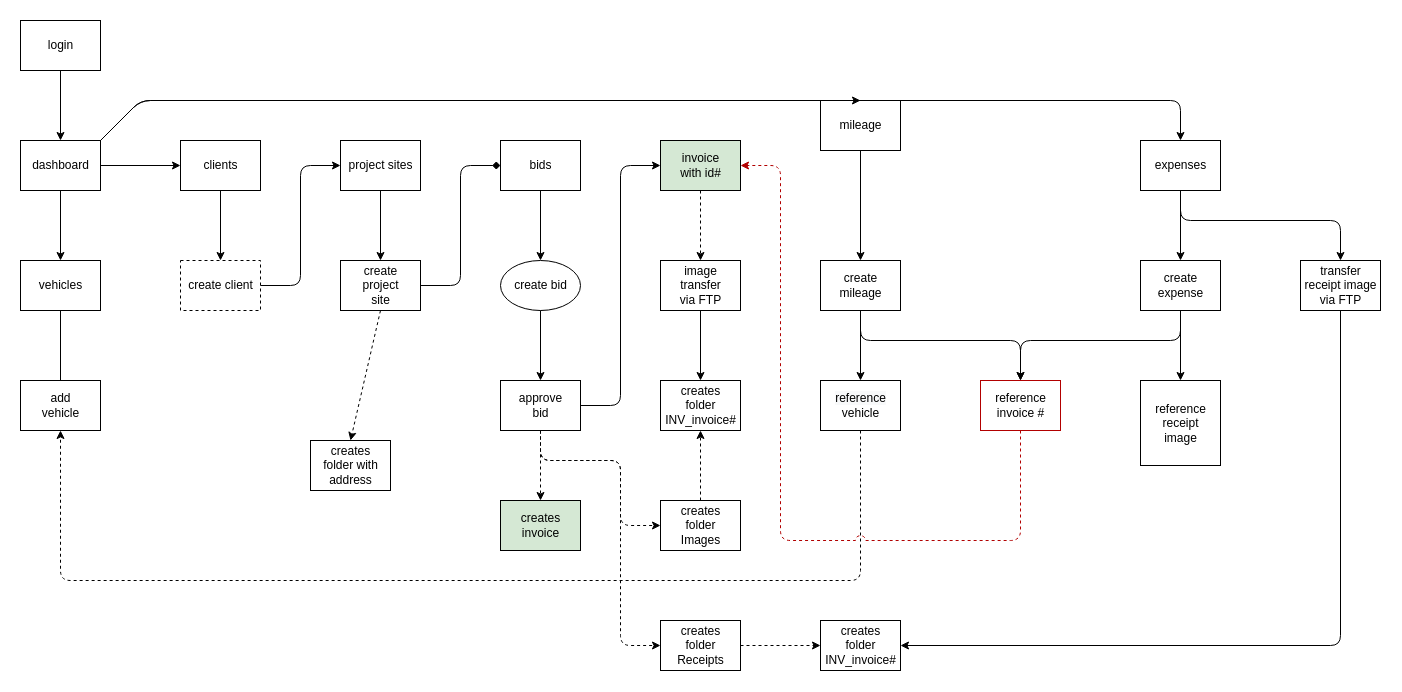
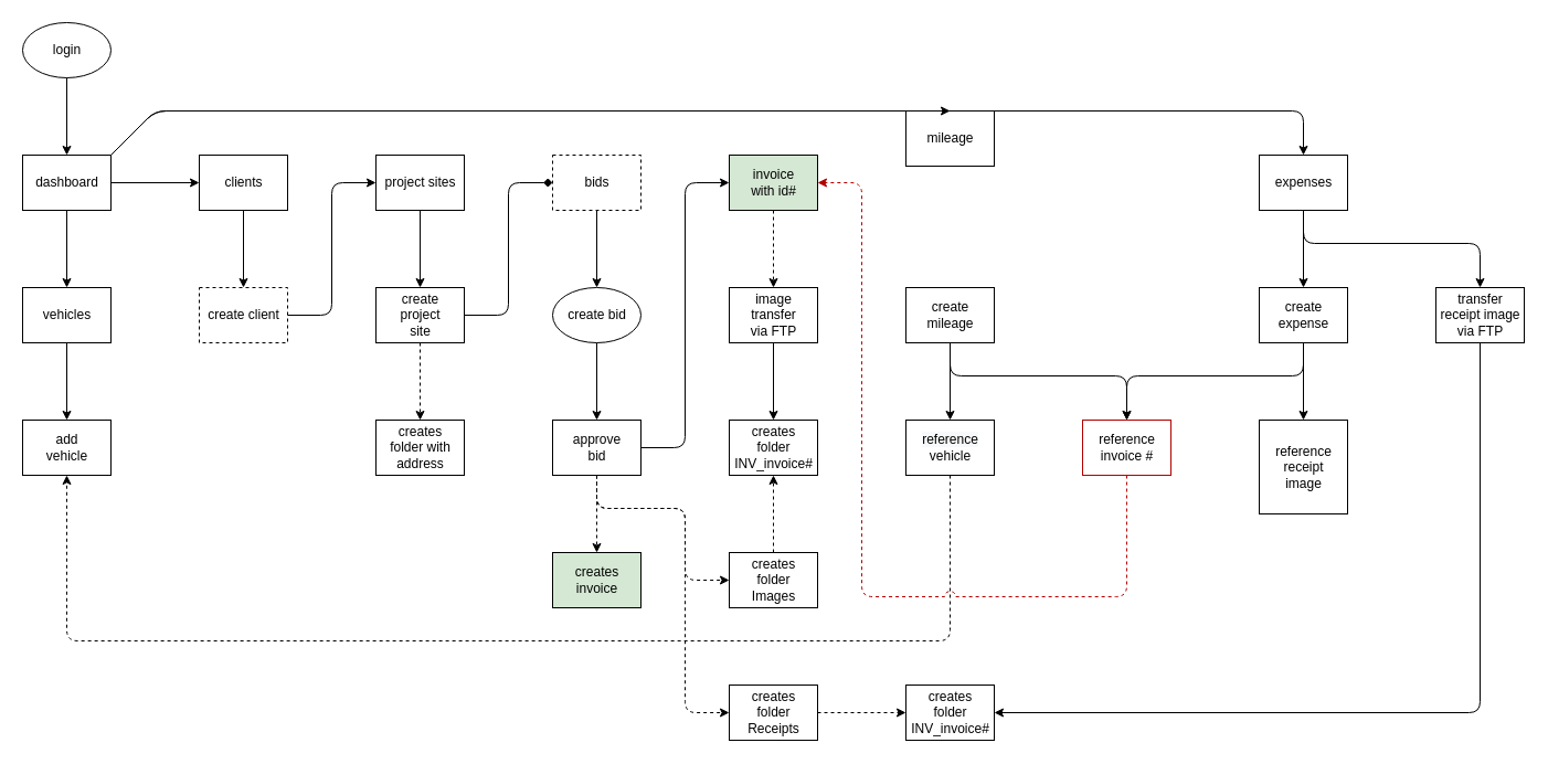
  <mxCell id="0" />
  <mxCell id="1" parent="0" />
- <mxCell id="2" value="login" style="html=1;" vertex="1" parent="1"><mxGeometry x="20" y="20" width="80" height="50" as="geometry" /></mxCell>
+ <mxCell id="2" value="login" style="ellipse;html=1;" vertex="1" parent="1"><mxGeometry x="20" y="20" width="80" height="50" as="geometry" /></mxCell>
  <mxCell id="3" value="dashboard" style="html=1;" vertex="1" parent="1"><mxGeometry x="20" y="140" width="80" height="50" as="geometry" /></mxCell>
  <mxCell id="4" value="clients" style="html=1;" vertex="1" parent="1"><mxGeometry x="180" y="140" width="80" height="50" as="geometry" /></mxCell>
  <mxCell id="5" value="create client" style="html=1;dashed=1;" vertex="1" parent="1"><mxGeometry x="180" y="260" width="80" height="50" as="geometry" /></mxCell>
  <mxCell id="6" value="project sites" style="html=1;" vertex="1" parent="1"><mxGeometry x="340" y="140" width="80" height="50" as="geometry" /></mxCell>
  <mxCell id="7" value="create&lt;br&gt;project&lt;br&gt;site" style="html=1;" vertex="1" parent="1"><mxGeometry x="340" y="260" width="80" height="50" as="geometry" /></mxCell>
- <mxCell id="8" value="bids" style="html=1;" vertex="1" parent="1"><mxGeometry x="500" y="140" width="80" height="50" as="geometry" /></mxCell>
+ <mxCell id="8" value="bids" style="html=1;dashed=1;" vertex="1" parent="1"><mxGeometry x="500" y="140" width="80" height="50" as="geometry" /></mxCell>
  <mxCell id="9" value="create bid" style="ellipse;html=1;" vertex="1" parent="1"><mxGeometry x="500" y="260" width="80" height="50" as="geometry" /></mxCell>
  <mxCell id="10" value="" style="endArrow=classic;html=1;exitX=0.5;exitY=1;exitDx=0;exitDy=0;entryX=0.5;entryY=0;entryDx=0;entryDy=0;" edge="1" parent="1" source="2" target="3"><mxGeometry width="50" height="50" relative="1" as="geometry"><mxPoint x="-20" y="280" as="sourcePoint" /><mxPoint x="30" y="230" as="targetPoint" /></mxGeometry></mxCell>
  <mxCell id="11" value="" style="endArrow=classic;html=1;exitX=1;exitY=0.5;exitDx=0;exitDy=0;entryX=0;entryY=0.5;entryDx=0;entryDy=0;" edge="1" parent="1" source="3" target="4"><mxGeometry width="50" height="50" relative="1" as="geometry"><mxPoint x="130" y="250" as="sourcePoint" /><mxPoint x="180" y="200" as="targetPoint" /></mxGeometry></mxCell>
  <mxCell id="12" value="" style="endArrow=classic;html=1;exitX=0.5;exitY=1;exitDx=0;exitDy=0;entryX=0.5;entryY=0;entryDx=0;entryDy=0;" edge="1" parent="1" source="4" target="5"><mxGeometry width="50" height="50" relative="1" as="geometry"><mxPoint x="330" y="400" as="sourcePoint" /><mxPoint x="330" y="210" as="targetPoint" /></mxGeometry></mxCell>
  <mxCell id="13" value="" style="endArrow=classic;html=1;exitX=0.5;exitY=1;exitDx=0;exitDy=0;entryX=0.5;entryY=0;entryDx=0;entryDy=0;" edge="1" parent="1" source="6" target="7"><mxGeometry width="50" height="50" relative="1" as="geometry"><mxPoint x="410" y="440" as="sourcePoint" /><mxPoint x="460" y="390" as="targetPoint" /></mxGeometry></mxCell>
  <mxCell id="14" value="" style="endArrow=classic;html=1;exitX=0.5;exitY=1;exitDx=0;exitDy=0;" edge="1" parent="1" source="8" target="9"><mxGeometry width="50" height="50" relative="1" as="geometry"><mxPoint x="530" y="420" as="sourcePoint" /><mxPoint x="580" y="370" as="targetPoint" /></mxGeometry></mxCell>
  <mxCell id="15" value="" style="endArrow=classic;html=1;exitX=1;exitY=0.5;exitDx=0;exitDy=0;entryX=0;entryY=0.5;entryDx=0;entryDy=0;" edge="1" parent="1" source="5" target="6"><mxGeometry width="50" height="50" relative="1" as="geometry"><mxPoint x="280" y="260" as="sourcePoint" /><mxPoint x="330" y="210" as="targetPoint" /><Array as="points"><mxPoint x="300" y="285" /><mxPoint x="300" y="165" /></Array></mxGeometry></mxCell>
  <mxCell id="16" value="" style="endArrow=diamond;html=1;exitX=1;exitY=0.5;exitDx=0;exitDy=0;entryX=0;entryY=0.5;entryDx=0;entryDy=0;" edge="1" parent="1" source="7" target="8"><mxGeometry width="50" height="50" relative="1" as="geometry"><mxPoint x="430" y="240" as="sourcePoint" /><mxPoint x="480" y="190" as="targetPoint" /><Array as="points"><mxPoint x="460" y="285" /><mxPoint x="460" y="165" /></Array></mxGeometry></mxCell>
  <mxCell id="17" value="approve&lt;br&gt;bid" style="html=1;" vertex="1" parent="1"><mxGeometry x="500" y="380" width="80" height="50" as="geometry" /></mxCell>
  <mxCell id="18" value="" style="endArrow=classic;html=1;exitX=0.5;exitY=1;exitDx=0;exitDy=0;entryX=0.5;entryY=0;entryDx=0;entryDy=0;" edge="1" parent="1" source="9" target="17"><mxGeometry width="50" height="50" relative="1" as="geometry"><mxPoint x="550" y="530" as="sourcePoint" /><mxPoint x="600" y="480" as="targetPoint" /></mxGeometry></mxCell>
  <mxCell id="19" value="creates&lt;br&gt;folder&lt;br&gt;Receipts" style="html=1;" vertex="1" parent="1"><mxGeometry x="660" y="620" width="80" height="50" as="geometry" /></mxCell>
  <mxCell id="20" value="mileage" style="html=1;" vertex="1" parent="1"><mxGeometry x="820" y="100" width="80" height="50" as="geometry" /></mxCell>
  <mxCell id="21" value="creates&lt;br&gt;invoice" style="html=1;fillColor=#d5e8d4;" vertex="1" parent="1"><mxGeometry x="500" y="500" width="80" height="50" as="geometry" /></mxCell>
  <mxCell id="22" value="invoice&lt;br&gt;with id#" style="html=1;fillColor=#D5E8D4;" vertex="1" parent="1"><mxGeometry x="660" y="140" width="80" height="50" as="geometry" /></mxCell>
  <mxCell id="23" value="&lt;span style=&quot;color: rgb(0 , 0 , 0) ; font-family: &amp;#34;helvetica&amp;#34; ; font-size: 12px ; font-style: normal ; font-weight: 400 ; letter-spacing: normal ; text-align: center ; text-indent: 0px ; text-transform: none ; word-spacing: 0px ; background-color: rgb(248 , 249 , 250) ; display: inline ; float: none&quot;&gt;reference&lt;/span&gt;&lt;br style=&quot;color: rgb(0 , 0 , 0) ; font-family: &amp;#34;helvetica&amp;#34; ; font-size: 12px ; font-style: normal ; font-weight: 400 ; letter-spacing: normal ; text-align: center ; text-indent: 0px ; text-transform: none ; word-spacing: 0px ; background-color: rgb(248 , 249 , 250)&quot;&gt;&lt;font face=&quot;helvetica&quot;&gt;vehicle&lt;/font&gt;" style="html=1;" vertex="1" parent="1"><mxGeometry x="820" y="380" width="80" height="50" as="geometry" /></mxCell>
  <mxCell id="24" value="creates&lt;br&gt;folder&lt;br&gt;INV_invoice#" style="html=1;" vertex="1" parent="1"><mxGeometry x="660" y="380" width="80" height="50" as="geometry" /></mxCell>
  <mxCell id="25" value="creates&lt;br&gt;folder&lt;br&gt;INV_invoice#" style="html=1;" vertex="1" parent="1"><mxGeometry x="820" y="620" width="80" height="50" as="geometry" /></mxCell>
  <mxCell id="26" value="expenses" style="html=1;" vertex="1" parent="1"><mxGeometry x="1140" y="140" width="80" height="50" as="geometry" /></mxCell>
  <mxCell id="27" value="create&lt;br&gt;mileage" style="html=1;" vertex="1" parent="1"><mxGeometry x="820" y="260" width="80" height="50" as="geometry" /></mxCell>
  <mxCell id="28" value="&lt;font color=&quot;#000000&quot;&gt;&lt;span style=&quot;font-family: &amp;#34;helvetica&amp;#34;&quot;&gt;reference&lt;/span&gt;&lt;br style=&quot;font-family: &amp;#34;helvetica&amp;#34;&quot;&gt;&lt;span style=&quot;font-family: &amp;#34;helvetica&amp;#34;&quot;&gt;invoice #&lt;/span&gt;&lt;/font&gt;" style="html=1;fontColor=#ffffff;fillColor=#FFFFFF;strokeColor=#B20000;" vertex="1" parent="1"><mxGeometry x="980" y="380" width="80" height="50" as="geometry" /></mxCell>
  <mxCell id="29" value="create&lt;br&gt;expense" style="html=1;" vertex="1" parent="1"><mxGeometry x="1140" y="260" width="80" height="50" as="geometry" /></mxCell>
  <mxCell id="30" value="creates&lt;br&gt;folder&lt;br&gt;Images" style="html=1;" vertex="1" parent="1"><mxGeometry x="660" y="500" width="80" height="50" as="geometry" /></mxCell>
- <mxCell id="31" value="creates&lt;br&gt;folder with&lt;br&gt;address" style="html=1;" vertex="1" parent="1"><mxGeometry x="310" y="440" width="80" height="50" as="geometry" /></mxCell>
+ <mxCell id="31" value="creates&lt;br&gt;folder with&lt;br&gt;address" style="html=1;" vertex="1" parent="1"><mxGeometry x="340" y="380" width="80" height="50" as="geometry" /></mxCell>
  <mxCell id="32" value="" style="endArrow=classic;html=1;exitX=1;exitY=0.5;exitDx=0;exitDy=0;entryX=0;entryY=0.5;entryDx=0;entryDy=0;" edge="1" parent="1" source="17" target="22"><mxGeometry width="50" height="50" relative="1" as="geometry"><mxPoint x="670" y="300" as="sourcePoint" /><mxPoint x="720" y="250" as="targetPoint" /><Array as="points"><mxPoint x="620" y="405" /><mxPoint x="620" y="165" /></Array></mxGeometry></mxCell>
- <mxCell id="33" value="" style="endArrow=classic;html=1;exitX=0.5;exitY=1;exitDx=0;exitDy=0;entryX=0.5;entryY=0;entryDx=0;entryDy=0;" edge="1" parent="1" source="20" target="27"><mxGeometry width="50" height="50" relative="1" as="geometry"><mxPoint x="760" y="240" as="sourcePoint" /><mxPoint x="810" y="190" as="targetPoint" /></mxGeometry></mxCell>
  <mxCell id="34" value="" style="endArrow=classic;html=1;entryX=0.5;entryY=0;entryDx=0;entryDy=0;exitX=0.5;exitY=1;exitDx=0;exitDy=0;" edge="1" parent="1" source="27" target="23"><mxGeometry width="50" height="50" relative="1" as="geometry"><mxPoint x="730" y="390" as="sourcePoint" /><mxPoint x="780" y="340" as="targetPoint" /></mxGeometry></mxCell>
  <mxCell id="35" value="add&lt;br&gt;vehicle" style="html=1;" vertex="1" parent="1"><mxGeometry x="20" y="380" width="80" height="50" as="geometry" /></mxCell>
  <mxCell id="36" value="vehicles" style="html=1;" vertex="1" parent="1"><mxGeometry x="20" y="260" width="80" height="50" as="geometry" /></mxCell>
  <mxCell id="37" value="" style="endArrow=classic;html=1;exitX=0.5;exitY=1;exitDx=0;exitDy=0;entryX=0.5;entryY=0;entryDx=0;entryDy=0;" edge="1" parent="1" source="27" target="28"><mxGeometry width="50" height="50" relative="1" as="geometry"><mxPoint x="920" y="360" as="sourcePoint" /><mxPoint x="970" y="310" as="targetPoint" /><Array as="points"><mxPoint x="860" y="340" /><mxPoint x="1020" y="340" /></Array></mxGeometry></mxCell>
- <mxCell id="38" value="" style="endArrow=none;html=1;exitX=0.5;exitY=1;exitDx=0;exitDy=0;entryX=0.5;entryY=0;entryDx=0;entryDy=0;" edge="1" parent="1" source="36" target="35"><mxGeometry width="50" height="50" relative="1" as="geometry"><mxPoint x="90" y="260" as="sourcePoint" /><mxPoint x="140" y="210" as="targetPoint" /></mxGeometry></mxCell>
+ <mxCell id="38" value="" style="endArrow=classic;html=1;exitX=0.5;exitY=1;exitDx=0;exitDy=0;entryX=0.5;entryY=0;entryDx=0;entryDy=0;" edge="1" parent="1" source="36" target="35"><mxGeometry width="50" height="50" relative="1" as="geometry"><mxPoint x="90" y="260" as="sourcePoint" /><mxPoint x="140" y="210" as="targetPoint" /></mxGeometry></mxCell>
  <mxCell id="39" value="" style="endArrow=classic;html=1;exitX=0.5;exitY=1;exitDx=0;exitDy=0;entryX=0.5;entryY=0;entryDx=0;entryDy=0;" edge="1" parent="1" source="3" target="36"><mxGeometry width="50" height="50" relative="1" as="geometry"><mxPoint x="0" y="260" as="sourcePoint" /><mxPoint x="50" y="210" as="targetPoint" /></mxGeometry></mxCell>
  <mxCell id="40" value="image&lt;br&gt;transfer&lt;br&gt;via FTP" style="html=1;" vertex="1" parent="1"><mxGeometry x="660" y="260" width="80" height="50" as="geometry" /></mxCell>
  <mxCell id="41" value="" style="endArrow=classic;html=1;exitX=0.5;exitY=1;exitDx=0;exitDy=0;entryX=0.5;entryY=0;entryDx=0;entryDy=0;dashed=1;" edge="1" parent="1" source="22" target="40"><mxGeometry width="50" height="50" relative="1" as="geometry"><mxPoint x="850" y="240" as="sourcePoint" /><mxPoint x="900" y="190" as="targetPoint" /></mxGeometry></mxCell>
  <mxCell id="42" value="" style="endArrow=classic;html=1;exitX=0.5;exitY=1;exitDx=0;exitDy=0;entryX=0.5;entryY=0;entryDx=0;entryDy=0;" edge="1" parent="1" source="26" target="29"><mxGeometry width="50" height="50" relative="1" as="geometry"><mxPoint x="1020" y="150" as="sourcePoint" /><mxPoint x="1140" y="230" as="targetPoint" /></mxGeometry></mxCell>
  <mxCell id="43" value="reference&lt;br&gt;receipt&lt;br&gt;image" style="html=1;" vertex="1" parent="1"><mxGeometry x="1140" y="380" width="80" height="85" as="geometry" /></mxCell>
  <mxCell id="44" value="transfer&lt;br&gt;receipt image&lt;br&gt;via FTP" style="html=1;" vertex="1" parent="1"><mxGeometry x="1300" y="260" width="80" height="50" as="geometry" /></mxCell>
  <mxCell id="45" value="" style="endArrow=classic;html=1;exitX=0.5;exitY=1;exitDx=0;exitDy=0;entryX=0.5;entryY=0;entryDx=0;entryDy=0;" edge="1" parent="1" source="29" target="43"><mxGeometry width="50" height="50" relative="1" as="geometry"><mxPoint x="1300" y="270" as="sourcePoint" /><mxPoint x="1350" y="220" as="targetPoint" /></mxGeometry></mxCell>
  <mxCell id="46" value="" style="endArrow=classic;html=1;exitX=0.5;exitY=1;exitDx=0;exitDy=0;entryX=0.5;entryY=0;entryDx=0;entryDy=0;" edge="1" parent="1" source="29" target="28"><mxGeometry width="50" height="50" relative="1" as="geometry"><mxPoint x="1420" y="310" as="sourcePoint" /><mxPoint x="1340" y="380" as="targetPoint" /><Array as="points"><mxPoint x="1180" y="340" /><mxPoint x="1020" y="340" /></Array></mxGeometry></mxCell>
  <mxCell id="47" value="" style="endArrow=classic;html=1;entryX=0.5;entryY=0;entryDx=0;entryDy=0;" edge="1" parent="1" target="44"><mxGeometry width="50" height="50" relative="1" as="geometry"><mxPoint x="1180" y="190" as="sourcePoint" /><mxPoint x="1360" y="130" as="targetPoint" /><Array as="points"><mxPoint x="1180" y="220" /><mxPoint x="1340" y="220" /></Array></mxGeometry></mxCell>
  <mxCell id="48" value="" style="endArrow=classic;html=1;exitX=0.5;exitY=1;exitDx=0;exitDy=0;entryX=0.5;entryY=0;entryDx=0;entryDy=0;dashed=1;" edge="1" parent="1" source="7" target="31"><mxGeometry width="50" height="50" relative="1" as="geometry"><mxPoint x="420" y="380" as="sourcePoint" /><mxPoint x="470" y="330" as="targetPoint" /></mxGeometry></mxCell>
  <mxCell id="49" value="" style="endArrow=classic;html=1;dashed=1;exitX=0.5;exitY=1;exitDx=0;exitDy=0;entryX=0.5;entryY=0;entryDx=0;entryDy=0;" edge="1" parent="1" source="17" target="21"><mxGeometry width="50" height="50" relative="1" as="geometry"><mxPoint x="600" y="490" as="sourcePoint" /><mxPoint x="650" y="440" as="targetPoint" /></mxGeometry></mxCell>
  <mxCell id="50" value="" style="endArrow=classic;html=1;dashed=1;exitX=0.5;exitY=0;exitDx=0;exitDy=0;entryX=0.5;entryY=1;entryDx=0;entryDy=0;" edge="1" parent="1" source="30" target="24"><mxGeometry width="50" height="50" relative="1" as="geometry"><mxPoint x="790" y="520" as="sourcePoint" /><mxPoint x="840" y="470" as="targetPoint" /></mxGeometry></mxCell>
  <mxCell id="51" value="" style="endArrow=classic;html=1;dashed=1;entryX=0;entryY=0.5;entryDx=0;entryDy=0;" edge="1" parent="1" target="30"><mxGeometry width="50" height="50" relative="1" as="geometry"><mxPoint x="540" y="430" as="sourcePoint" /><mxPoint x="670" y="430" as="targetPoint" /><Array as="points"><mxPoint x="540" y="460" /><mxPoint x="620" y="460" /><mxPoint x="620" y="525" /></Array></mxGeometry></mxCell>
  <mxCell id="52" value="" style="endArrow=classic;html=1;dashed=1;exitX=0.5;exitY=1;exitDx=0;exitDy=0;entryX=0;entryY=0.5;entryDx=0;entryDy=0;" edge="1" parent="1" source="17" target="19"><mxGeometry width="50" height="50" relative="1" as="geometry"><mxPoint x="830" y="560" as="sourcePoint" /><mxPoint x="880" y="510" as="targetPoint" /><Array as="points"><mxPoint x="540" y="460" /><mxPoint x="620" y="460" /><mxPoint x="620" y="645" /></Array></mxGeometry></mxCell>
  <mxCell id="53" value="" style="endArrow=classic;html=1;dashed=1;exitX=1;exitY=0.5;exitDx=0;exitDy=0;entryX=0;entryY=0.5;entryDx=0;entryDy=0;" edge="1" parent="1" source="19" target="25"><mxGeometry width="50" height="50" relative="1" as="geometry"><mxPoint x="860" y="590" as="sourcePoint" /><mxPoint x="910" y="540" as="targetPoint" /></mxGeometry></mxCell>
  <mxCell id="54" value="" style="endArrow=classic;html=1;exitX=0.5;exitY=1;exitDx=0;exitDy=0;entryX=0.5;entryY=0;entryDx=0;entryDy=0;" edge="1" parent="1" source="40" target="24"><mxGeometry width="50" height="50" relative="1" as="geometry"><mxPoint x="770" y="360" as="sourcePoint" /><mxPoint x="820" y="310" as="targetPoint" /></mxGeometry></mxCell>
  <mxCell id="55" value="" style="endArrow=classic;html=1;exitX=0.5;exitY=1;exitDx=0;exitDy=0;entryX=1;entryY=0.5;entryDx=0;entryDy=0;" edge="1" parent="1" source="44" target="25"><mxGeometry width="50" height="50" relative="1" as="geometry"><mxPoint x="1340" y="490" as="sourcePoint" /><mxPoint x="1390" y="440" as="targetPoint" /><Array as="points"><mxPoint x="1340" y="645" /></Array></mxGeometry></mxCell>
  <mxCell id="56" value="" style="endArrow=classic;html=1;entryX=0.5;entryY=0;entryDx=0;entryDy=0;exitX=1;exitY=0;exitDx=0;exitDy=0;" edge="1" parent="1" source="3" target="20"><mxGeometry width="50" height="50" relative="1" as="geometry"><mxPoint x="610" y="90" as="sourcePoint" /><mxPoint x="660" y="40" as="targetPoint" /><Array as="points"><mxPoint x="140" y="100" /><mxPoint x="860" y="100" /></Array></mxGeometry></mxCell>
  <mxCell id="57" value="" style="endArrow=classic;html=1;entryX=0.5;entryY=0;entryDx=0;entryDy=0;exitX=1;exitY=0;exitDx=0;exitDy=0;" edge="1" parent="1" source="3" target="26"><mxGeometry width="50" height="50" relative="1" as="geometry"><mxPoint x="860" y="90" as="sourcePoint" /><mxPoint x="910" y="40" as="targetPoint" /><Array as="points"><mxPoint x="140" y="100" /><mxPoint x="1180" y="100" /></Array></mxGeometry></mxCell>
  <mxCell id="58" value="" style="endArrow=classic;html=1;exitX=0.5;exitY=1;exitDx=0;exitDy=0;entryX=0.5;entryY=1;entryDx=0;entryDy=0;dashed=1;" edge="1" parent="1" source="23" target="35"><mxGeometry width="50" height="50" relative="1" as="geometry"><mxPoint x="880" y="550" as="sourcePoint" /><mxPoint x="930" y="500" as="targetPoint" /><Array as="points"><mxPoint x="860" y="580" /><mxPoint x="60" y="580" /></Array></mxGeometry></mxCell>
  <mxCell id="59" value="" style="endArrow=classic;html=1;dashed=1;exitX=0.5;exitY=1;exitDx=0;exitDy=0;entryX=1;entryY=0.5;entryDx=0;entryDy=0;jumpStyle=arc;jumpSize=10;fillColor=#e51400;strokeColor=#B20000;" edge="1" parent="1" source="28" target="22"><mxGeometry width="50" height="50" relative="1" as="geometry"><mxPoint x="1010" y="540" as="sourcePoint" /><mxPoint x="1060" y="490" as="targetPoint" /><Array as="points"><mxPoint x="1020" y="540" /><mxPoint x="780" y="540" /><mxPoint x="780" y="165" /></Array></mxGeometry></mxCell>
